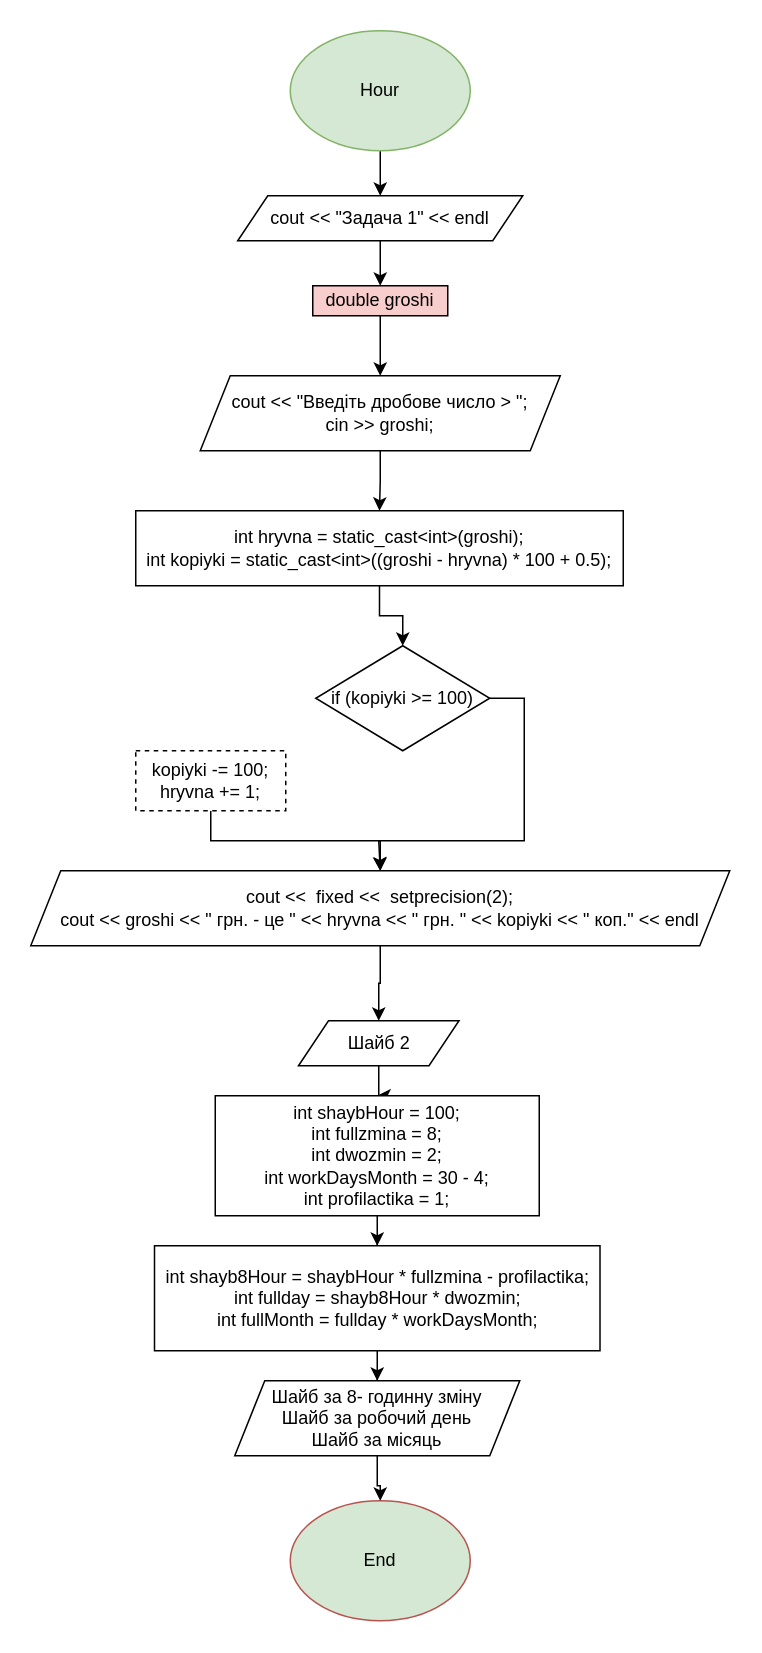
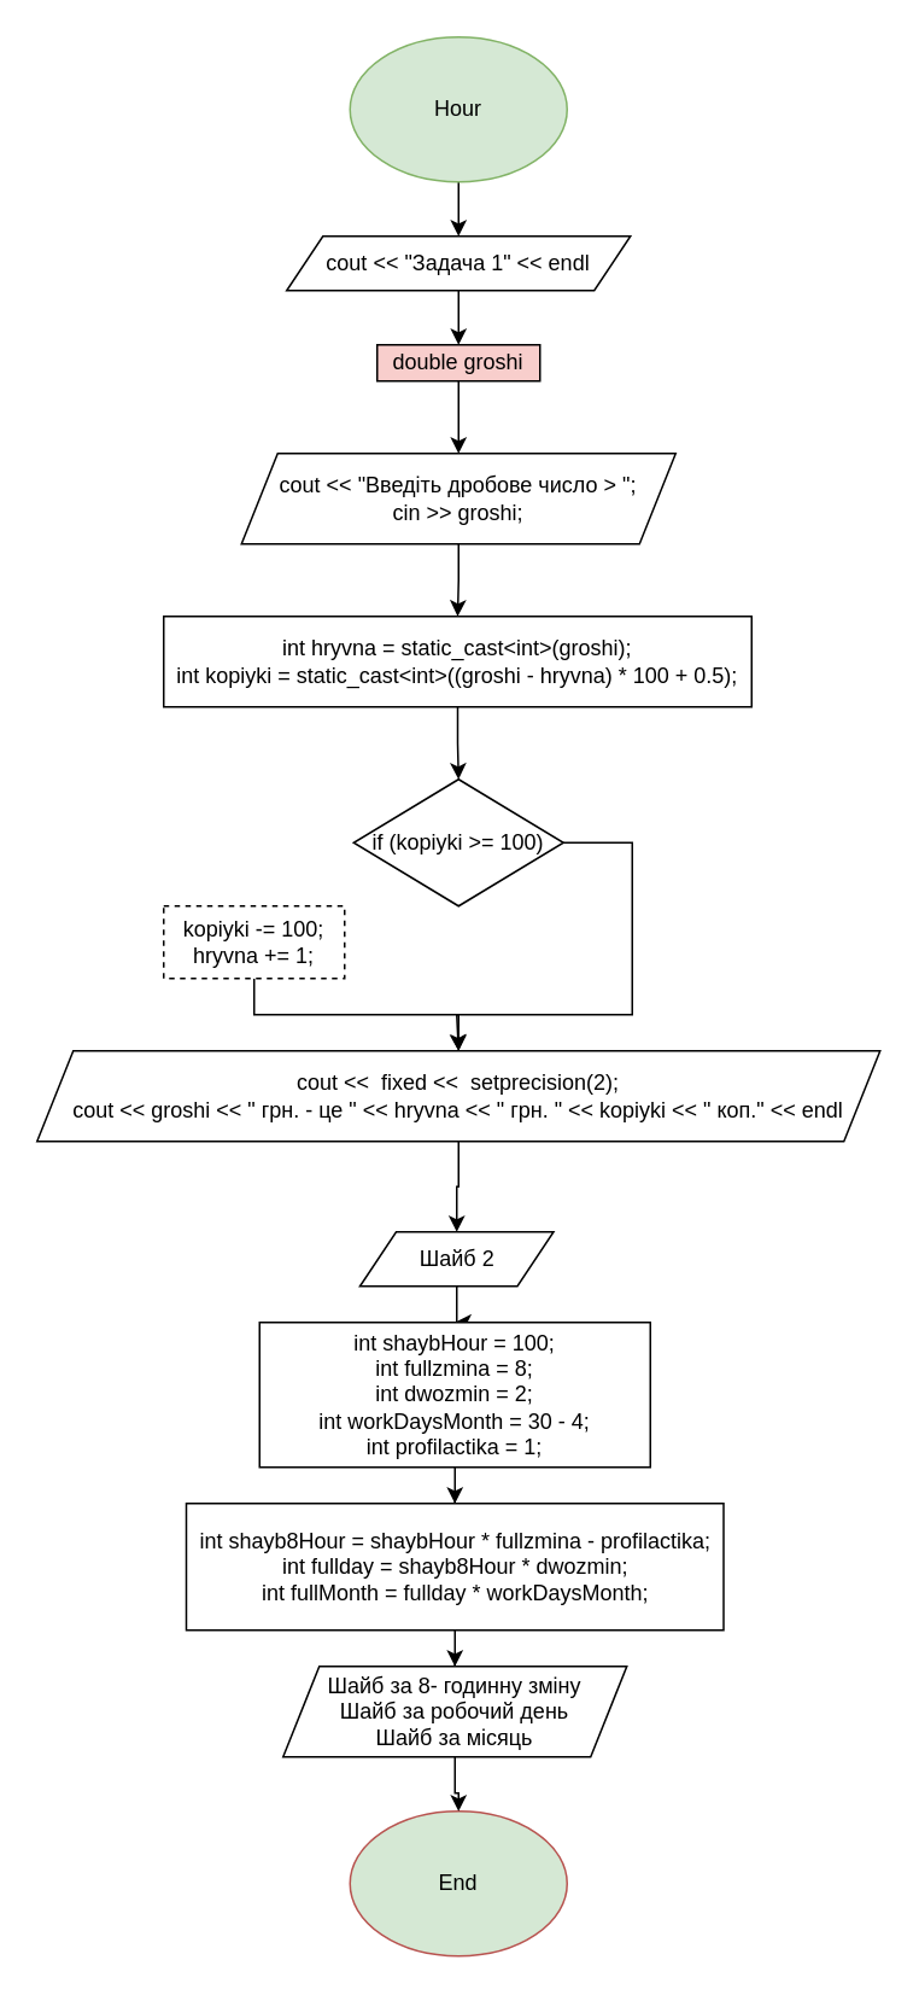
  <mxCell id="0" />
  <mxCell id="1" parent="0" />
  <mxCell id="2" value="" style="edgeStyle=orthogonalEdgeStyle;rounded=0;orthogonalLoop=1;jettySize=auto;html=1;" parent="1" source="3" target="6" edge="1"><mxGeometry relative="1" as="geometry" /></mxCell>
  <mxCell id="3" value="Hour" style="ellipse;whiteSpace=wrap;html=1;fillColor=#d5e8d4;strokeColor=#82b366;" parent="1" vertex="1"><mxGeometry x="193" width="120" height="80" as="geometry" y="20" /></mxCell>
  <mxCell id="4" value="End" style="ellipse;whiteSpace=wrap;html=1;fillColor=#d5e8d4;strokeColor=#b85450;" parent="1" vertex="1"><mxGeometry x="193" y="1000" width="120" height="80" as="geometry" /></mxCell>
  <mxCell id="5" style="edgeStyle=orthogonalEdgeStyle;rounded=0;orthogonalLoop=1;jettySize=auto;html=1;exitX=0.5;exitY=1;exitDx=0;exitDy=0;entryX=0.5;entryY=0;entryDx=0;entryDy=0;" parent="1" source="6" target="8" edge="1"><mxGeometry relative="1" as="geometry" /></mxCell>
  <mxCell id="6" value="cout &amp;lt;&amp;lt; &quot;Задача 1&quot; &amp;lt;&amp;lt; endl" style="shape=parallelogram;perimeter=parallelogramPerimeter;whiteSpace=wrap;html=1;fixedSize=1;" parent="1" vertex="1"><mxGeometry x="158" y="130" width="190" height="30" as="geometry" /></mxCell>
  <mxCell id="7" value="" style="edgeStyle=orthogonalEdgeStyle;rounded=0;orthogonalLoop=1;jettySize=auto;html=1;" parent="1" source="8" target="10" edge="1"><mxGeometry relative="1" as="geometry" /></mxCell>
  <mxCell id="8" value="double groshi" style="rounded=0;whiteSpace=wrap;html=1;fillColor=#f8cecc;" parent="1" vertex="1"><mxGeometry x="208" y="190" width="90" height="20" as="geometry" /></mxCell>
  <mxCell id="9" value="" style="edgeStyle=orthogonalEdgeStyle;rounded=0;orthogonalLoop=1;jettySize=auto;html=1;" parent="1" source="10" target="14" edge="1"><mxGeometry relative="1" as="geometry" /></mxCell>
  <mxCell id="10" value="&lt;div&gt;cout &amp;lt;&amp;lt; &quot;Введіть дробове число &amp;gt; &quot;;&lt;/div&gt;&lt;div&gt;cin &amp;gt;&amp;gt; groshi;&lt;/div&gt;" style="shape=parallelogram;perimeter=parallelogramPerimeter;whiteSpace=wrap;html=1;fixedSize=1;" parent="1" vertex="1"><mxGeometry x="133" y="250" width="240" height="50" as="geometry" /></mxCell>
  <mxCell id="11" style="edgeStyle=orthogonalEdgeStyle;rounded=0;orthogonalLoop=1;jettySize=auto;html=1;exitX=1;exitY=0.5;exitDx=0;exitDy=0;entryX=0.5;entryY=0;entryDx=0;entryDy=0;" parent="1" source="12" target="18" edge="1"><mxGeometry relative="1" as="geometry"><Array as="points"><mxPoint x="349" y="465" /><mxPoint x="349" y="560" /><mxPoint x="252" y="560" /></Array></mxGeometry></mxCell>
- <mxCell id="12" value="if (kopiyki &amp;gt;= 100)" style="rhombus;whiteSpace=wrap;html=1;" parent="1" vertex="1"><mxGeometry x="210" y="430" width="116" height="70" as="geometry" /></mxCell>
+ <mxCell id="12" value="if (kopiyki &amp;gt;= 100)" style="rhombus;whiteSpace=wrap;html=1;" parent="1" vertex="1"><mxGeometry x="195" y="430" width="116" height="70" as="geometry" /></mxCell>
  <mxCell id="13" value="" style="edgeStyle=orthogonalEdgeStyle;rounded=0;orthogonalLoop=1;jettySize=auto;html=1;" parent="1" source="14" target="12" edge="1"><mxGeometry relative="1" as="geometry" /></mxCell>
  <mxCell id="14" value="&lt;div&gt;int hryvna = static_cast&amp;lt;int&amp;gt;(groshi);&lt;/div&gt;&lt;div&gt;int kopiyki = static_cast&amp;lt;int&amp;gt;((groshi - hryvna) * 100 + 0.5);&lt;/div&gt;" style="rounded=0;whiteSpace=wrap;html=1;" parent="1" vertex="1"><mxGeometry x="90" y="340" width="325" height="50" as="geometry" /></mxCell>
  <mxCell id="15" style="edgeStyle=orthogonalEdgeStyle;rounded=0;orthogonalLoop=1;jettySize=auto;html=1;exitX=0.5;exitY=1;exitDx=0;exitDy=0;entryX=0.5;entryY=0;entryDx=0;entryDy=0;" parent="1" source="16" target="18" edge="1"><mxGeometry relative="1" as="geometry" /></mxCell>
  <mxCell id="16" value="kopiyki -= 100;&#10;hryvna += 1;" style="rounded=0;whiteSpace=wrap;html=1;dashed=1;" parent="1" vertex="1"><mxGeometry x="90" y="500" width="100" height="40" as="geometry" /></mxCell>
  <mxCell id="17" value="" style="edgeStyle=orthogonalEdgeStyle;rounded=0;orthogonalLoop=1;jettySize=auto;html=1;" parent="1" source="18" target="20" edge="1"><mxGeometry relative="1" as="geometry" /></mxCell>
  <mxCell id="18" value="&lt;div&gt;cout &amp;lt;&amp;lt;&amp;nbsp; fixed &amp;lt;&amp;lt;&amp;nbsp; setprecision(2);&lt;/div&gt;&lt;div&gt;cout &amp;lt;&amp;lt; groshi &amp;lt;&amp;lt; &quot; грн. - це &quot; &amp;lt;&amp;lt; hryvna &amp;lt;&amp;lt; &quot; грн. &quot; &amp;lt;&amp;lt; kopiyki &amp;lt;&amp;lt; &quot; коп.&quot; &amp;lt;&amp;lt; endl&lt;/div&gt;" style="shape=parallelogram;perimeter=parallelogramPerimeter;whiteSpace=wrap;html=1;fixedSize=1;" parent="1" vertex="1"><mxGeometry x="20" y="580" width="466" height="50" as="geometry" /></mxCell>
  <mxCell id="19" value="" style="edgeStyle=orthogonalEdgeStyle;rounded=0;orthogonalLoop=1;jettySize=auto;html=1;" parent="1" source="20" target="22" edge="1"><mxGeometry relative="1" as="geometry" /></mxCell>
  <mxCell id="20" value="Шайб 2" style="shape=parallelogram;perimeter=parallelogramPerimeter;whiteSpace=wrap;html=1;fixedSize=1;" parent="1" vertex="1"><mxGeometry x="198.5" y="680" width="107" height="30" as="geometry" /></mxCell>
  <mxCell id="21" value="" style="edgeStyle=orthogonalEdgeStyle;rounded=0;orthogonalLoop=1;jettySize=auto;html=1;" parent="1" source="22" target="24" edge="1"><mxGeometry relative="1" as="geometry" /></mxCell>
  <mxCell id="22" value="&lt;div&gt;int shaybHour = 100;&lt;/div&gt;&lt;div&gt;int fullzmina = 8;&lt;/div&gt;&lt;div&gt;int dwozmin = 2;&lt;/div&gt;&lt;div&gt;int workDaysMonth = 30 - 4;&lt;/div&gt;&lt;div&gt;int profilactika = 1;&lt;/div&gt;" style="rounded=0;whiteSpace=wrap;html=1;" parent="1" vertex="1"><mxGeometry x="143" y="730" width="216" height="80" as="geometry" /></mxCell>
  <mxCell id="23" value="" style="edgeStyle=orthogonalEdgeStyle;rounded=0;orthogonalLoop=1;jettySize=auto;html=1;" parent="1" source="24" target="26" edge="1"><mxGeometry relative="1" as="geometry" /></mxCell>
  <mxCell id="24" value="&lt;div&gt;int shayb8Hour = shaybHour * fullzmina - profilactika;&lt;/div&gt;&lt;div&gt;int fullday = shayb8Hour * dwozmin;&lt;/div&gt;&lt;div&gt;int fullMonth = fullday * workDaysMonth;&lt;/div&gt;" style="rounded=0;whiteSpace=wrap;html=1;" parent="1" vertex="1"><mxGeometry x="102.5" y="830" width="297" height="70" as="geometry" /></mxCell>
  <mxCell id="25" value="" style="edgeStyle=orthogonalEdgeStyle;rounded=0;orthogonalLoop=1;jettySize=auto;html=1;" parent="1" source="26" target="4" edge="1"><mxGeometry relative="1" as="geometry" /></mxCell>
  <mxCell id="26" value="Шайб за 8- годинну зміну&lt;br&gt;Шайб за робочий день&lt;br&gt;Шайб за місяць" style="shape=parallelogram;perimeter=parallelogramPerimeter;whiteSpace=wrap;html=1;fixedSize=1;" parent="1" vertex="1"><mxGeometry x="156" y="920" width="190" height="50" as="geometry" /></mxCell>
